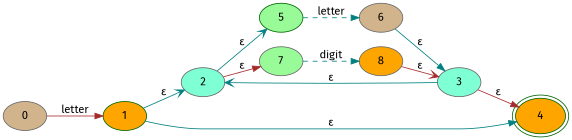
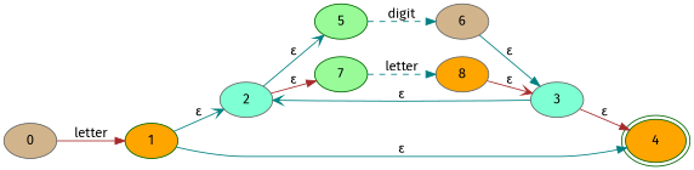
  digraph {
    fontname="Fira Sans"
    rankdir=LR
    node [color=gray40 fillcolor=orange fontname="Fira Sans" style=filled]
    edge [arrowhead=normal color=teal fontname="Fira Sans" style=solid]
    0 [fillcolor=tan]
    1 [color=darkgreen]
    2 [fillcolor=aquamarine]
    4 [color=darkgreen peripheries=2]
    5 [color=darkgreen fillcolor=palegreen]
-   7 [fillcolor=palegreen]
+   7 [color=darkgreen fillcolor=palegreen]
    6 [fillcolor=tan]
    8
    3 [fillcolor=aquamarine]
    0 -> 1 [color=brown label=letter]
    1 -> 2 [arrowhead=vee label="ε"]
    1 -> 4 [label="ε"]
    2 -> 5 [arrowhead=vee label="ε"]
    2 -> 7 [color=brown label="ε"]
-   5 -> 6 [label=letter style=dashed]
-   7 -> 8 [label=digit style=dashed]
+   5 -> 6 [label=digit style=dashed]
+   7 -> 8 [label=letter style=dashed]
    6 -> 3 [label="ε"]
    8 -> 3 [arrowhead=vee color=brown label="ε"]
    3 -> 2 [arrowhead=vee label="ε"]
    3 -> 4 [color=brown label="ε"]
  }
